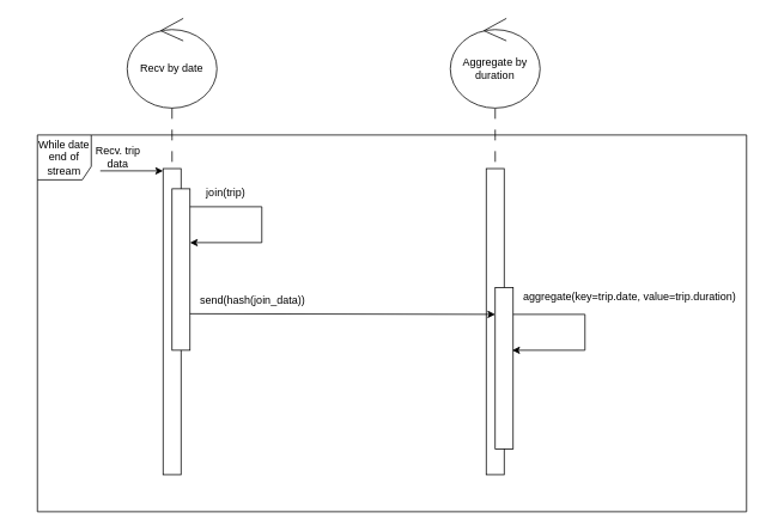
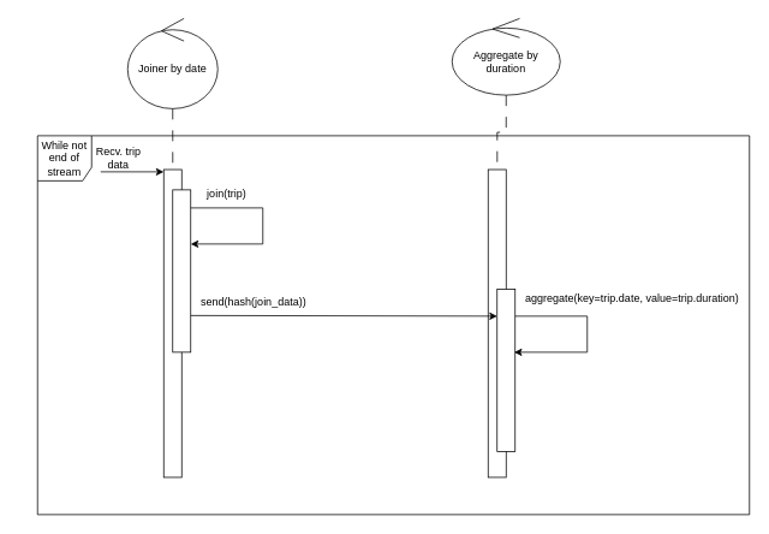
  <mxCell id="0" />
  <mxCell id="1" parent="0" />
- <mxCell id="2" value="Recv by date" style="ellipse;shape=umlControl;whiteSpace=wrap;html=1;" vertex="1" parent="1"><mxGeometry x="141" y="20" width="100" height="100" as="geometry" /></mxCell>
+ <mxCell id="2" value="Joiner by date" style="ellipse;shape=umlControl;whiteSpace=wrap;html=1;" vertex="1" parent="1"><mxGeometry x="141" y="20" width="100" height="100" as="geometry" /></mxCell>
  <mxCell id="3" value="" style="edgeStyle=orthogonalEdgeStyle;rounded=0;orthogonalLoop=1;jettySize=auto;html=1;dashed=1;endArrow=none;endFill=0;dashPattern=12 12;" edge="1" parent="1" source="2" target="4"><mxGeometry relative="1" as="geometry"><mxPoint x="191" y="526" as="targetPoint" /><mxPoint x="191" y="150" as="sourcePoint" /></mxGeometry></mxCell>
  <mxCell id="4" value="" style="rounded=0;whiteSpace=wrap;html=1;rotation=-90;" vertex="1" parent="1"><mxGeometry x="20.37" y="348.13" width="341.25" height="20" as="geometry" /></mxCell>
  <mxCell id="5" value="" style="endArrow=classic;html=1;rounded=0;" edge="1" parent="1"><mxGeometry width="50" height="50" relative="1" as="geometry"><mxPoint x="111" y="190" as="sourcePoint" /><mxPoint x="181" y="190" as="targetPoint" /></mxGeometry></mxCell>
  <mxCell id="6" value="Recv. trip data" style="text;html=1;strokeColor=none;fillColor=none;align=center;verticalAlign=middle;whiteSpace=wrap;rounded=0;" vertex="1" parent="1"><mxGeometry x="101" y="160" width="60" height="30" as="geometry" /></mxCell>
  <mxCell id="7" value="" style="rounded=0;whiteSpace=wrap;html=1;rotation=-90;" vertex="1" parent="1"><mxGeometry x="111" y="290" width="180" height="20" as="geometry" /></mxCell>
  <mxCell id="8" value="" style="endArrow=none;html=1;rounded=0;" edge="1" parent="1"><mxGeometry width="50" height="50" relative="1" as="geometry"><mxPoint x="211" y="230" as="sourcePoint" /><mxPoint x="291" y="230" as="targetPoint" /></mxGeometry></mxCell>
  <mxCell id="9" value="" style="endArrow=none;html=1;rounded=0;" edge="1" parent="1"><mxGeometry width="50" height="50" relative="1" as="geometry"><mxPoint x="291" y="270" as="sourcePoint" /><mxPoint x="291" y="230" as="targetPoint" /></mxGeometry></mxCell>
  <mxCell id="10" value="" style="endArrow=classic;html=1;rounded=0;endFill=1;" edge="1" parent="1"><mxGeometry width="50" height="50" relative="1" as="geometry"><mxPoint x="291" y="270" as="sourcePoint" /><mxPoint x="211" y="270" as="targetPoint" /></mxGeometry></mxCell>
  <mxCell id="11" value="join(trip)" style="text;html=1;strokeColor=none;fillColor=none;align=center;verticalAlign=middle;whiteSpace=wrap;rounded=0;" vertex="1" parent="1"><mxGeometry x="221" y="200" width="60" height="30" as="geometry" /></mxCell>
  <mxCell id="12" value="" style="edgeStyle=orthogonalEdgeStyle;rounded=0;orthogonalLoop=1;jettySize=auto;html=1;dashed=1;dashPattern=12 12;endArrow=none;endFill=0;" edge="1" parent="1" source="13" target="14"><mxGeometry relative="1" as="geometry" /></mxCell>
- <mxCell id="13" value="Aggregate by duration" style="ellipse;shape=umlControl;whiteSpace=wrap;html=1;" vertex="1" parent="1"><mxGeometry x="501" y="20" width="100" height="100" as="geometry" /></mxCell>
+ <mxCell id="13" value="Aggregate by duration" style="ellipse;shape=umlControl;whiteSpace=wrap;html=1;" vertex="1" parent="1"><mxGeometry x="501" y="20" width="120" height="85" as="geometry" /></mxCell>
  <mxCell id="14" value="" style="rounded=0;whiteSpace=wrap;html=1;rotation=-90;" vertex="1" parent="1"><mxGeometry x="380.37" y="348.12" width="341.25" height="20" as="geometry" /></mxCell>
  <mxCell id="15" value="" style="rounded=0;whiteSpace=wrap;html=1;rotation=-90;" vertex="1" parent="1"><mxGeometry x="471" y="400" width="180" height="20" as="geometry" /></mxCell>
  <mxCell id="16" value="" style="endArrow=classic;html=1;rounded=0;exitX=0.226;exitY=1;exitDx=0;exitDy=0;exitPerimeter=0;" edge="1" parent="1" source="7"><mxGeometry width="50" height="50" relative="1" as="geometry"><mxPoint x="461" y="350" as="sourcePoint" /><mxPoint x="551" y="350" as="targetPoint" /></mxGeometry></mxCell>
  <mxCell id="17" value="send(hash(join_data))" style="text;html=1;strokeColor=none;fillColor=none;align=center;verticalAlign=middle;whiteSpace=wrap;rounded=0;" vertex="1" parent="1"><mxGeometry x="251" y="320" width="60" height="30" as="geometry" /></mxCell>
  <mxCell id="18" value="" style="endArrow=none;html=1;rounded=0;" edge="1" parent="1"><mxGeometry width="50" height="50" relative="1" as="geometry"><mxPoint x="571" y="350" as="sourcePoint" /><mxPoint x="651" y="350" as="targetPoint" /></mxGeometry></mxCell>
  <mxCell id="19" value="" style="endArrow=none;html=1;rounded=0;" edge="1" parent="1"><mxGeometry width="50" height="50" relative="1" as="geometry"><mxPoint x="651" y="390" as="sourcePoint" /><mxPoint x="651" y="350" as="targetPoint" /></mxGeometry></mxCell>
  <mxCell id="20" value="" style="endArrow=classic;html=1;rounded=0;endFill=1;" edge="1" parent="1"><mxGeometry width="50" height="50" relative="1" as="geometry"><mxPoint x="651" y="390" as="sourcePoint" /><mxPoint x="570" y="390" as="targetPoint" /></mxGeometry></mxCell>
  <mxCell id="21" value="aggregate(key=trip.date, value=trip.duration)" style="text;html=1;strokeColor=none;fillColor=none;align=center;verticalAlign=middle;whiteSpace=wrap;rounded=0;" vertex="1" parent="1"><mxGeometry x="571" y="310" width="260" height="40" as="geometry" /></mxCell>
- <mxCell id="22" value="While date end of stream" style="shape=umlFrame;whiteSpace=wrap;html=1;pointerEvents=0;width=60;height=50;" vertex="1" parent="1"><mxGeometry x="41" y="150" width="790" height="420" as="geometry" /></mxCell>
+ <mxCell id="22" value="While not end of stream" style="shape=umlFrame;whiteSpace=wrap;html=1;pointerEvents=0;width=60;height=50;" vertex="1" parent="1"><mxGeometry x="41" y="150" width="790" height="420" as="geometry" /></mxCell>
